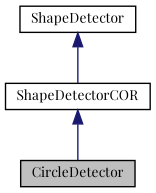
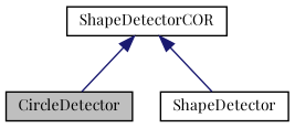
  digraph {
    fontname="Playfair Display"
    node [color=black fillcolor=white fontname="Playfair Display" fontsize=10 shape=record style=filled]
    edge [color=midnightblue dir=back fontname="Playfair Display" fontsize=10 labelfontname=Helvetica labelfontsize=10 style=solid]
    n1 [fillcolor=grey75 fontcolor=black height=0.2 label=CircleDetector width=0.4]
    n2 [height=0.2 label=ShapeDetector width=0.4]
    n3 [height=0.2 label=ShapeDetectorCOR width=0.4]
    n3 -> n1
-   n2 -> n3
+   n3 -> n2
  }
